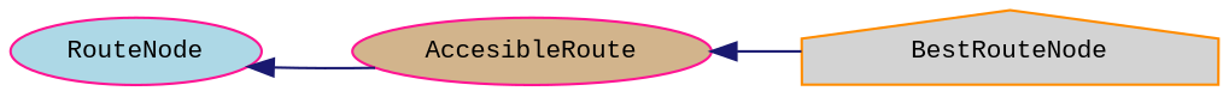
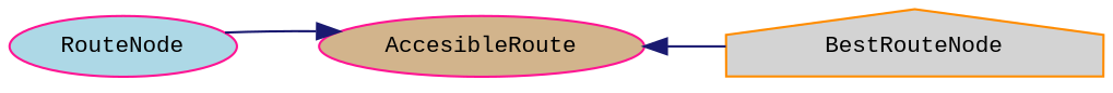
  digraph {
    fontname="Liberation Mono"
    rankdir=LR
    node [color=deeppink fontname="Liberation Mono" fontsize=10 shape=ellipse style=filled]
    edge [color=midnightblue dir=back fontname="Liberation Mono" fontsize=10 labelfontname=Helvetica labelfontsize=10 style=solid]
    n1 [fillcolor=lightblue height=0.2 label=RouteNode width=0.4]
    n2 [fillcolor=tan height=0.2 label=AccesibleRoute width=0.4]
    n3 [color=darkorange fillcolor=lightgrey height=0.2 label=BestRouteNode shape=house width=0.4]
-   n1 -> n2
+   n2 -> n1
    n2 -> n3
  }
